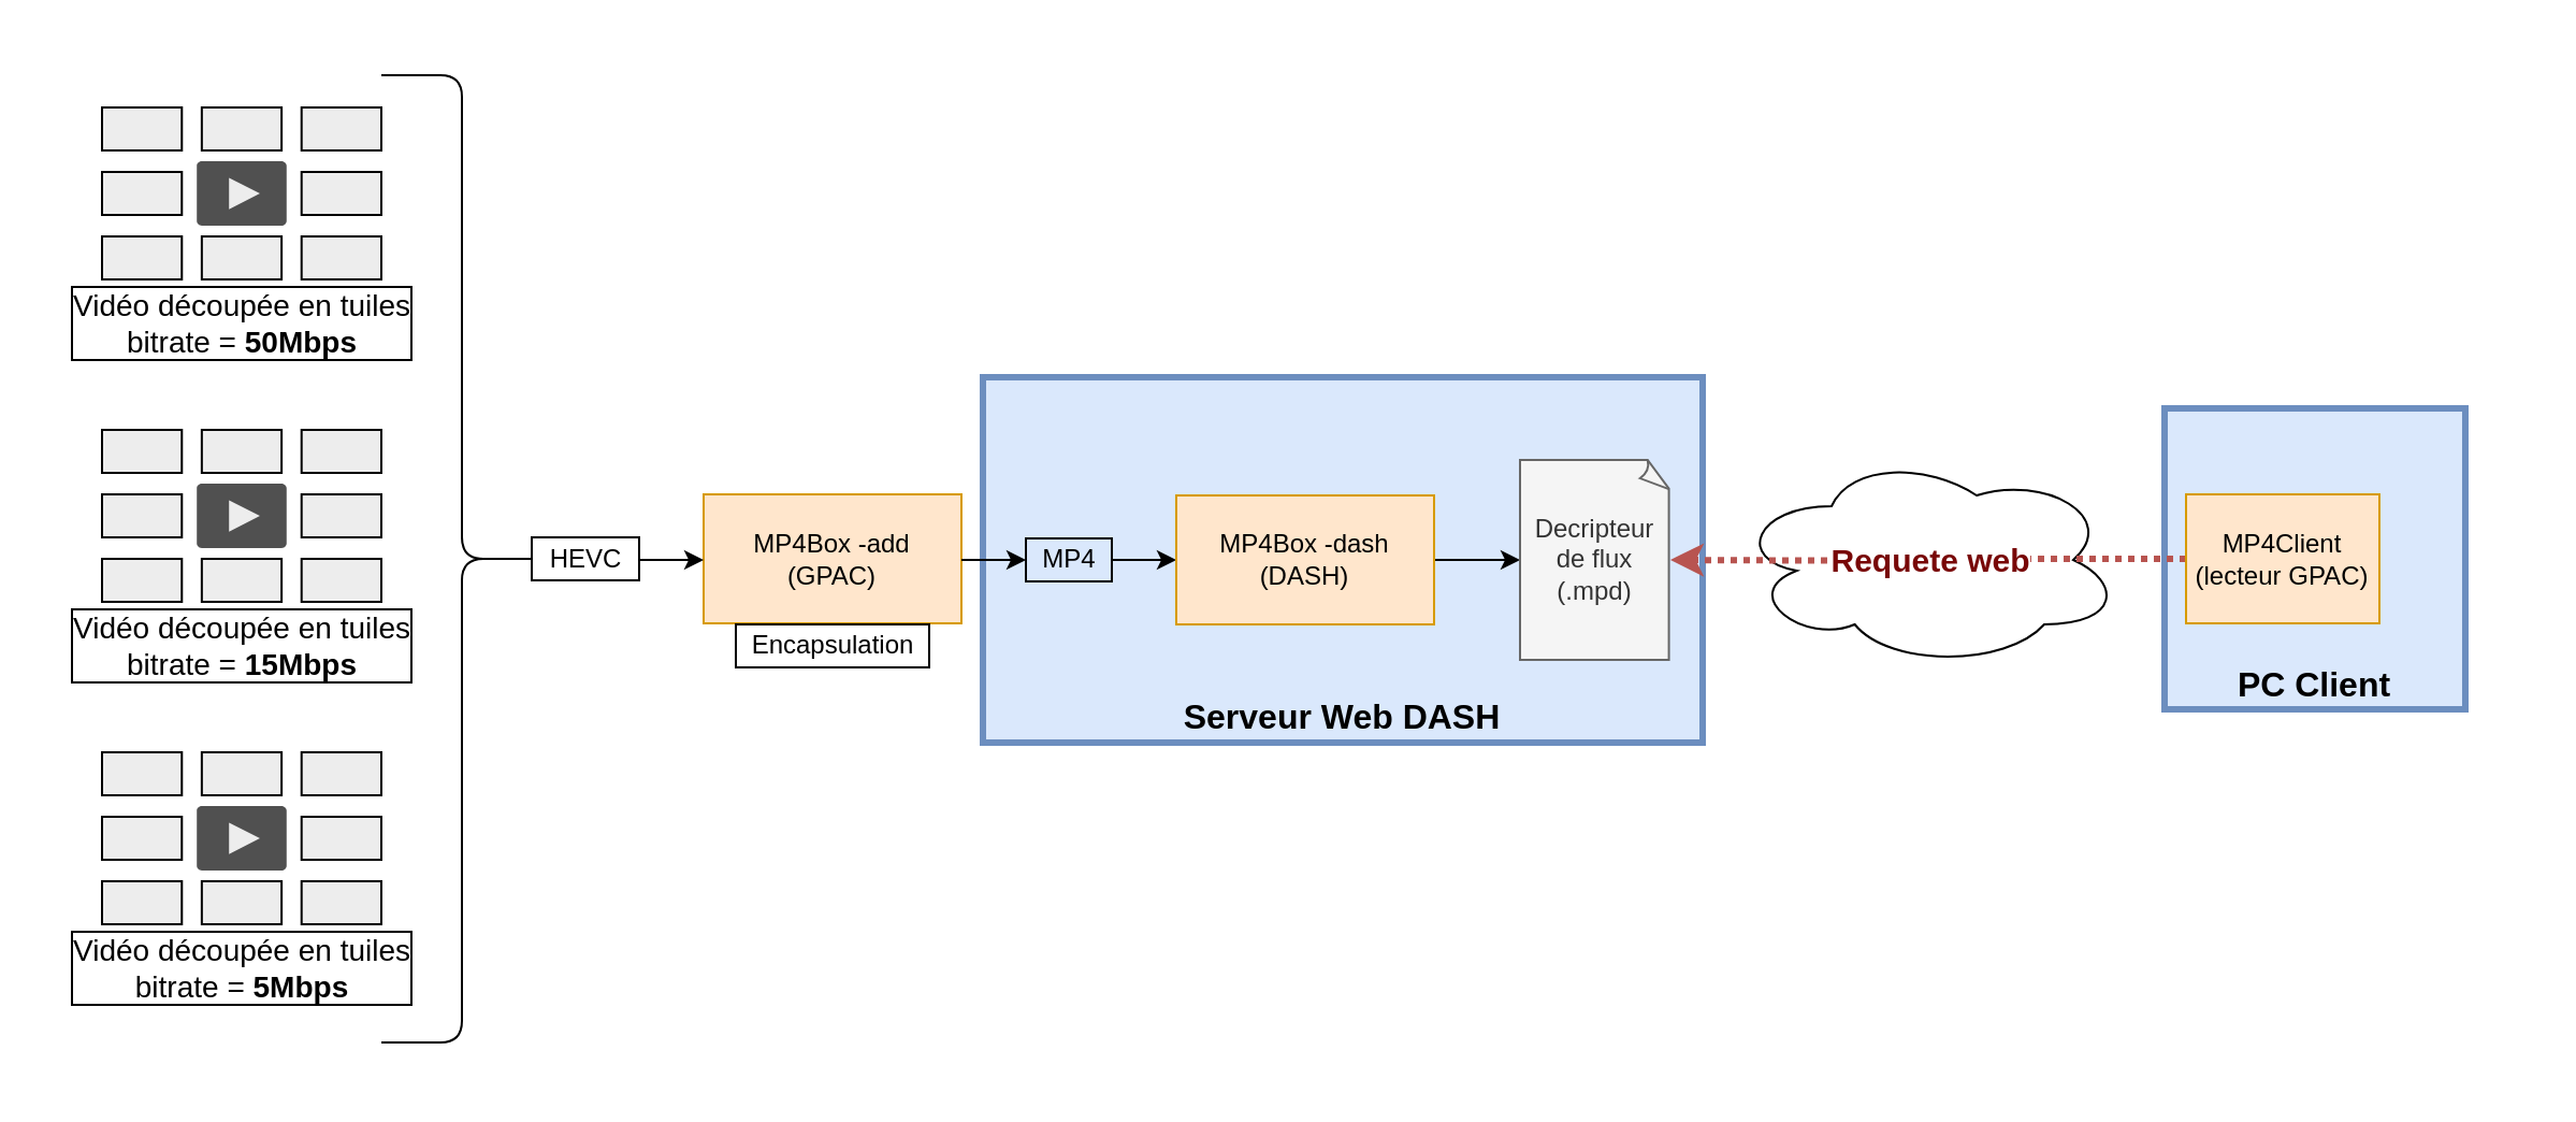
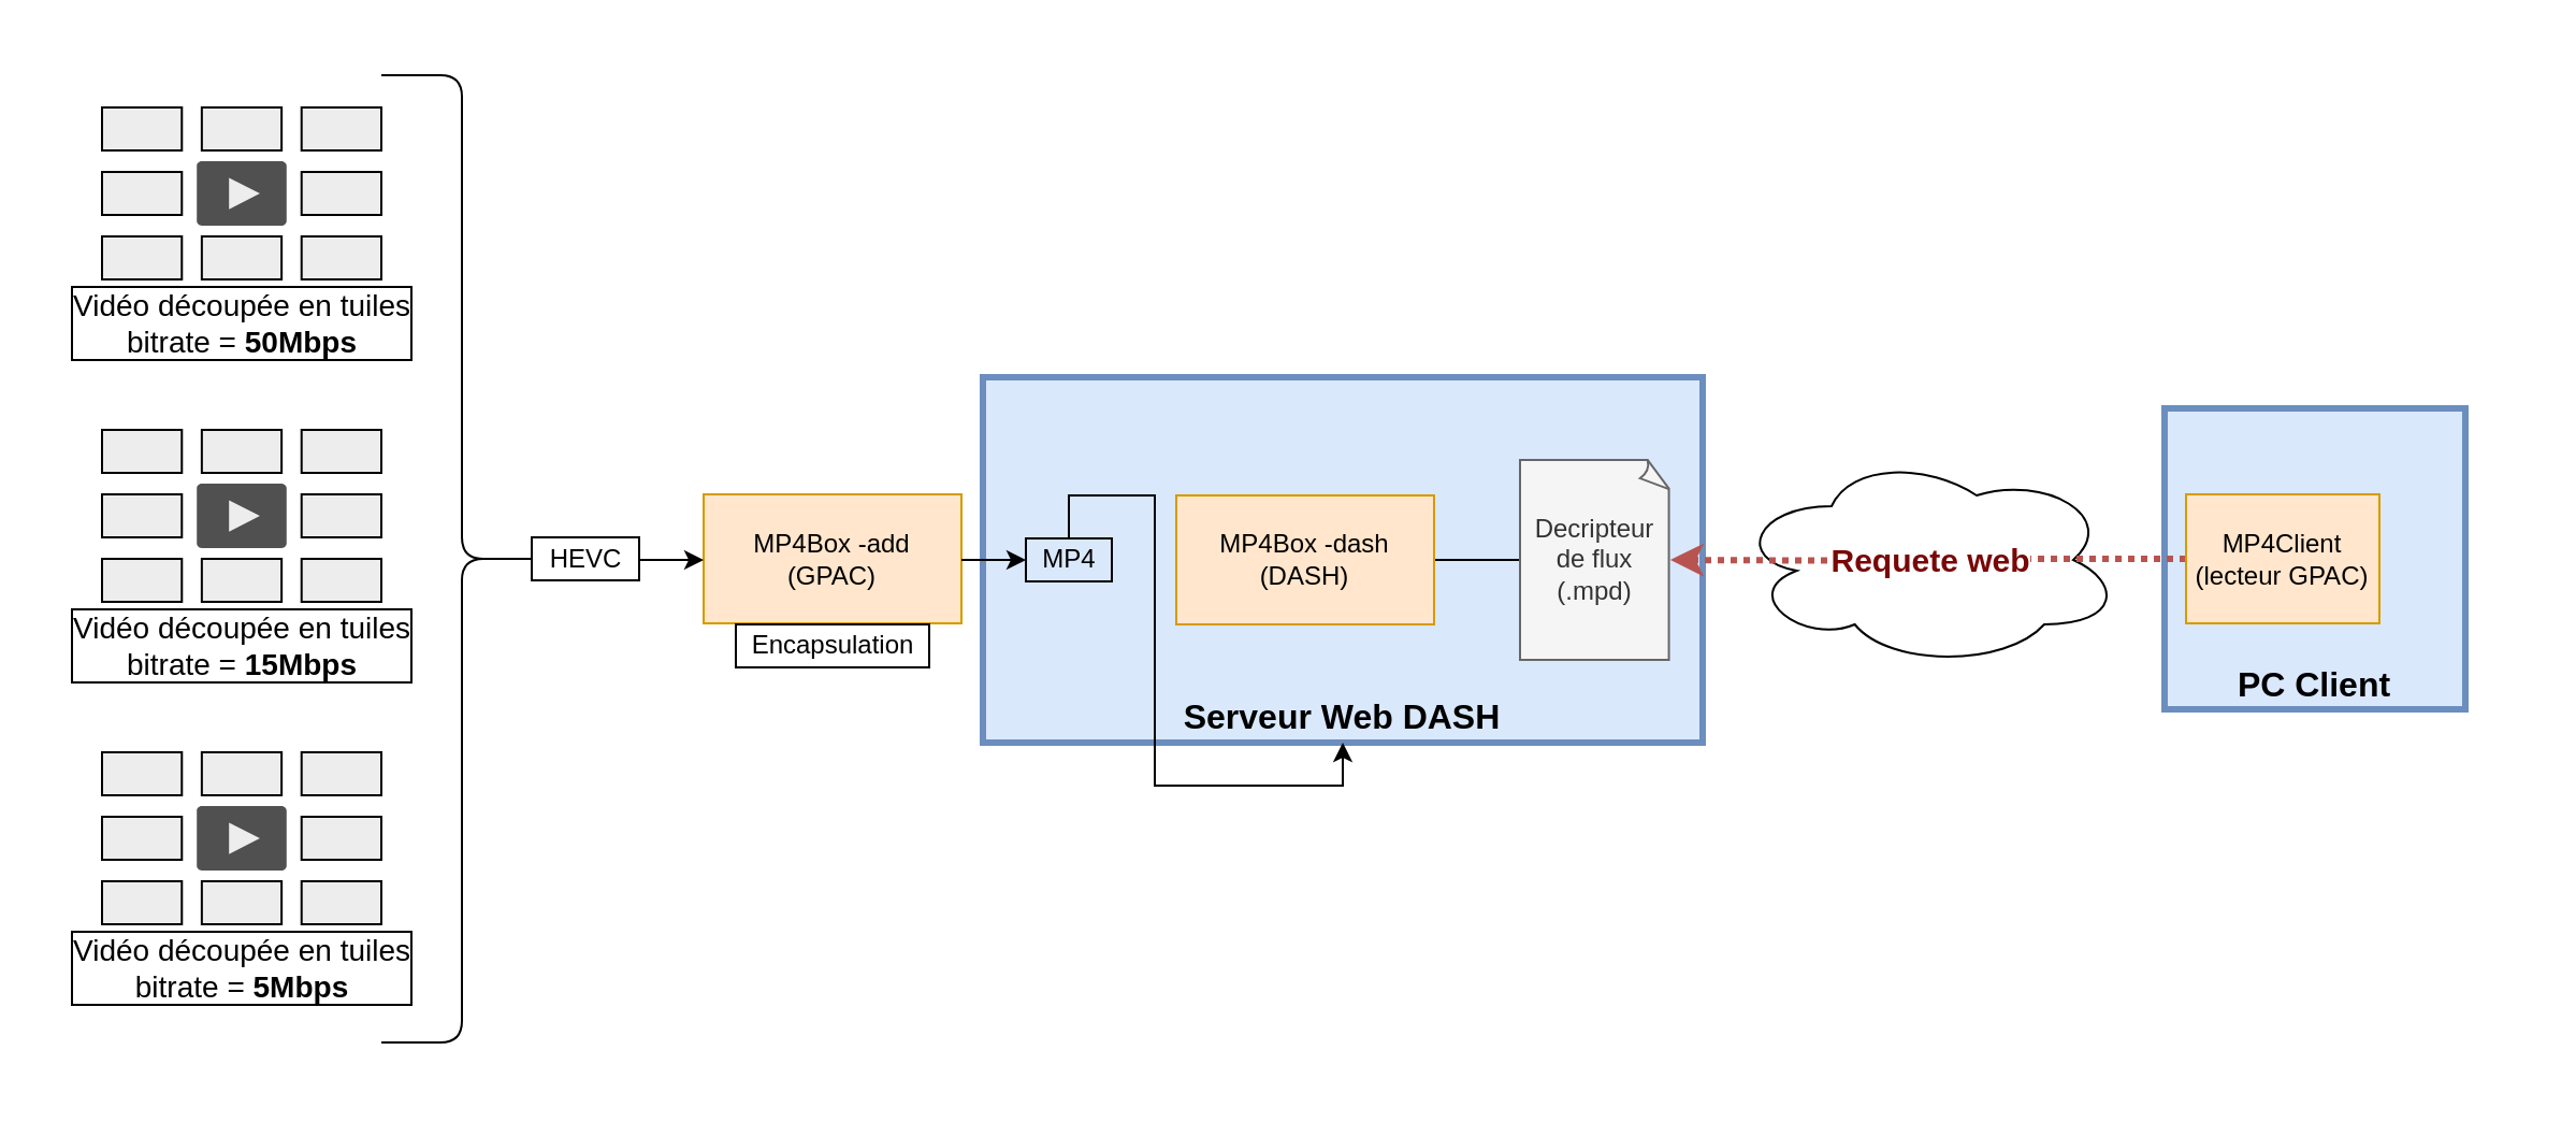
  <mxCell id="0" />
  <mxCell id="1" parent="0" />
  <mxCell id="2" value="&lt;b&gt;&lt;font style=&quot;font-size: 16px&quot;&gt;Serveur Web DASH&lt;/font&gt;&lt;/b&gt;" style="rounded=0;whiteSpace=wrap;html=1;strokeColor=#6c8ebf;fontSize=15;verticalAlign=bottom;fillColor=#dae8fc;strokeWidth=3;" vertex="1" parent="1"><mxGeometry x="457" y="175" width="335" height="170" as="geometry" /></mxCell>
  <mxCell id="3" value="" style="rounded=0;whiteSpace=wrap;html=1;strokeColor=none;strokeWidth=1;fontSize=15;fontColor=#780707;fillColor=none;" vertex="1" parent="1"><mxGeometry x="20" y="20" width="1157" height="480" as="geometry" /></mxCell>
  <mxCell id="4" value="" style="group" vertex="1" connectable="0" parent="1"><mxGeometry x="27" y="49.5" width="170" height="120" as="geometry" /></mxCell>
  <mxCell id="5" value="Vidéo découpée en tuiles&lt;br&gt;bitrate = &lt;b&gt;50Mbps&lt;/b&gt;" style="text;html=1;align=center;verticalAlign=middle;resizable=0;points=[];;autosize=1;labelBorderColor=#000000;fontSize=14;" vertex="1" parent="4"><mxGeometry y="80" width="170" height="40" as="geometry" /></mxCell>
  <mxCell id="6" value="" style="group" vertex="1" connectable="0" parent="4"><mxGeometry x="20" width="130" height="80" as="geometry" /></mxCell>
  <mxCell id="7" value="" style="rounded=0;whiteSpace=wrap;html=1;fillColor=#EDEDED;fontSize=14;" vertex="1" parent="6"><mxGeometry y="30" width="37.143" height="20" as="geometry" /></mxCell>
  <mxCell id="8" value="" style="rounded=0;whiteSpace=wrap;html=1;fillColor=#EDEDED;fontSize=14;" vertex="1" parent="6"><mxGeometry x="46.429" width="37.143" height="20" as="geometry" /></mxCell>
  <mxCell id="9" value="" style="rounded=0;whiteSpace=wrap;html=1;fillColor=#EDEDED;fontSize=14;" vertex="1" parent="6"><mxGeometry x="92.857" width="37.143" height="20" as="geometry" /></mxCell>
  <mxCell id="10" value="" style="rounded=0;whiteSpace=wrap;html=1;fillColor=#EDEDED;fontSize=14;" vertex="1" parent="6"><mxGeometry x="92.857" y="30" width="37.143" height="20" as="geometry" /></mxCell>
  <mxCell id="11" value="" style="rounded=0;whiteSpace=wrap;html=1;fillColor=#EDEDED;fontSize=14;" vertex="1" parent="6"><mxGeometry x="92.857" y="60" width="37.143" height="20" as="geometry" /></mxCell>
  <mxCell id="12" value="" style="rounded=0;whiteSpace=wrap;html=1;fillColor=#EDEDED;fontSize=14;" vertex="1" parent="6"><mxGeometry x="46.429" y="60" width="37.143" height="20" as="geometry" /></mxCell>
  <mxCell id="13" value="" style="rounded=0;whiteSpace=wrap;html=1;fillColor=#EDEDED;fontSize=14;" vertex="1" parent="6"><mxGeometry y="60" width="37.143" height="20" as="geometry" /></mxCell>
  <mxCell id="14" value="" style="rounded=0;whiteSpace=wrap;html=1;fillColor=#EDEDED;fontSize=14;" vertex="1" parent="6"><mxGeometry x="46.429" y="30" width="37.143" height="20" as="geometry" /></mxCell>
  <mxCell id="15" value="" style="rounded=0;whiteSpace=wrap;html=1;fillColor=#EDEDED;fontSize=14;" vertex="1" parent="6"><mxGeometry width="37.143" height="20" as="geometry" /></mxCell>
  <mxCell id="16" value="" style="pointerEvents=1;shadow=0;dashed=0;html=1;strokeColor=none;fillColor=#505050;labelPosition=center;verticalLabelPosition=bottom;verticalAlign=top;outlineConnect=0;align=center;shape=mxgraph.office.concepts.video_play;" vertex="1" parent="6"><mxGeometry x="44.107" y="25" width="41.786" height="30" as="geometry" /></mxCell>
  <mxCell id="17" value="" style="group" vertex="1" connectable="0" parent="1"><mxGeometry x="27" y="199.5" width="170" height="120" as="geometry" /></mxCell>
  <mxCell id="18" value="Vidéo découpée en tuiles&lt;br&gt;bitrate = &lt;b&gt;15Mbps&lt;/b&gt;" style="text;html=1;align=center;verticalAlign=middle;resizable=0;points=[];;autosize=1;labelBorderColor=#000000;fontSize=14;" vertex="1" parent="17"><mxGeometry y="80" width="170" height="40" as="geometry" /></mxCell>
  <mxCell id="19" value="" style="group" vertex="1" connectable="0" parent="17"><mxGeometry x="20" width="130" height="80" as="geometry" /></mxCell>
  <mxCell id="20" value="" style="rounded=0;whiteSpace=wrap;html=1;fillColor=#EDEDED;fontSize=14;" vertex="1" parent="19"><mxGeometry y="30" width="37.143" height="20" as="geometry" /></mxCell>
  <mxCell id="21" value="" style="rounded=0;whiteSpace=wrap;html=1;fillColor=#EDEDED;fontSize=14;" vertex="1" parent="19"><mxGeometry x="46.429" width="37.143" height="20" as="geometry" /></mxCell>
  <mxCell id="22" value="" style="rounded=0;whiteSpace=wrap;html=1;fillColor=#EDEDED;fontSize=14;" vertex="1" parent="19"><mxGeometry x="92.857" width="37.143" height="20" as="geometry" /></mxCell>
  <mxCell id="23" value="" style="rounded=0;whiteSpace=wrap;html=1;fillColor=#EDEDED;fontSize=14;" vertex="1" parent="19"><mxGeometry x="92.857" y="30" width="37.143" height="20" as="geometry" /></mxCell>
  <mxCell id="24" value="" style="rounded=0;whiteSpace=wrap;html=1;fillColor=#EDEDED;fontSize=14;" vertex="1" parent="19"><mxGeometry x="92.857" y="60" width="37.143" height="20" as="geometry" /></mxCell>
  <mxCell id="25" value="" style="rounded=0;whiteSpace=wrap;html=1;fillColor=#EDEDED;fontSize=14;" vertex="1" parent="19"><mxGeometry x="46.429" y="60" width="37.143" height="20" as="geometry" /></mxCell>
  <mxCell id="26" value="" style="rounded=0;whiteSpace=wrap;html=1;fillColor=#EDEDED;fontSize=14;" vertex="1" parent="19"><mxGeometry y="60" width="37.143" height="20" as="geometry" /></mxCell>
  <mxCell id="27" value="" style="rounded=0;whiteSpace=wrap;html=1;fillColor=#EDEDED;fontSize=14;" vertex="1" parent="19"><mxGeometry x="46.429" y="30" width="37.143" height="20" as="geometry" /></mxCell>
  <mxCell id="28" value="" style="rounded=0;whiteSpace=wrap;html=1;fillColor=#EDEDED;fontSize=14;" vertex="1" parent="19"><mxGeometry width="37.143" height="20" as="geometry" /></mxCell>
  <mxCell id="29" value="" style="pointerEvents=1;shadow=0;dashed=0;html=1;strokeColor=none;fillColor=#505050;labelPosition=center;verticalLabelPosition=bottom;verticalAlign=top;outlineConnect=0;align=center;shape=mxgraph.office.concepts.video_play;" vertex="1" parent="19"><mxGeometry x="44.107" y="25" width="41.786" height="30" as="geometry" /></mxCell>
  <mxCell id="30" value="" style="group" vertex="1" connectable="0" parent="1"><mxGeometry x="27" y="349.5" width="170" height="120" as="geometry" /></mxCell>
  <mxCell id="31" value="Vidéo découpée en tuiles&lt;br&gt;bitrate = &lt;b&gt;5Mbps&lt;/b&gt;" style="text;html=1;align=center;verticalAlign=middle;resizable=0;points=[];;autosize=1;labelBorderColor=#000000;fontSize=14;" vertex="1" parent="30"><mxGeometry y="80" width="170" height="40" as="geometry" /></mxCell>
  <mxCell id="32" value="" style="group" vertex="1" connectable="0" parent="30"><mxGeometry x="20" width="130" height="80" as="geometry" /></mxCell>
  <mxCell id="33" value="" style="rounded=0;whiteSpace=wrap;html=1;fillColor=#EDEDED;fontSize=14;" vertex="1" parent="32"><mxGeometry y="30" width="37.143" height="20" as="geometry" /></mxCell>
  <mxCell id="34" value="" style="rounded=0;whiteSpace=wrap;html=1;fillColor=#EDEDED;fontSize=14;" vertex="1" parent="32"><mxGeometry x="46.429" width="37.143" height="20" as="geometry" /></mxCell>
  <mxCell id="35" value="" style="rounded=0;whiteSpace=wrap;html=1;fillColor=#EDEDED;fontSize=14;" vertex="1" parent="32"><mxGeometry x="92.857" width="37.143" height="20" as="geometry" /></mxCell>
  <mxCell id="36" value="" style="rounded=0;whiteSpace=wrap;html=1;fillColor=#EDEDED;fontSize=14;" vertex="1" parent="32"><mxGeometry x="92.857" y="30" width="37.143" height="20" as="geometry" /></mxCell>
  <mxCell id="37" value="" style="rounded=0;whiteSpace=wrap;html=1;fillColor=#EDEDED;fontSize=14;" vertex="1" parent="32"><mxGeometry x="92.857" y="60" width="37.143" height="20" as="geometry" /></mxCell>
  <mxCell id="38" value="" style="rounded=0;whiteSpace=wrap;html=1;fillColor=#EDEDED;fontSize=14;" vertex="1" parent="32"><mxGeometry x="46.429" y="60" width="37.143" height="20" as="geometry" /></mxCell>
  <mxCell id="39" value="" style="rounded=0;whiteSpace=wrap;html=1;fillColor=#EDEDED;fontSize=14;" vertex="1" parent="32"><mxGeometry y="60" width="37.143" height="20" as="geometry" /></mxCell>
  <mxCell id="40" value="" style="rounded=0;whiteSpace=wrap;html=1;fillColor=#EDEDED;fontSize=14;" vertex="1" parent="32"><mxGeometry x="46.429" y="30" width="37.143" height="20" as="geometry" /></mxCell>
  <mxCell id="41" value="" style="rounded=0;whiteSpace=wrap;html=1;fillColor=#EDEDED;fontSize=14;" vertex="1" parent="32"><mxGeometry width="37.143" height="20" as="geometry" /></mxCell>
  <mxCell id="42" value="" style="pointerEvents=1;shadow=0;dashed=0;html=1;strokeColor=none;fillColor=#505050;labelPosition=center;verticalLabelPosition=bottom;verticalAlign=top;outlineConnect=0;align=center;shape=mxgraph.office.concepts.video_play;" vertex="1" parent="32"><mxGeometry x="44.107" y="25" width="41.786" height="30" as="geometry" /></mxCell>
  <mxCell id="43" value="" style="shape=curlyBracket;whiteSpace=wrap;html=1;rounded=1;rotation=180;aspect=fixed;" vertex="1" parent="1"><mxGeometry x="177" y="34.5" width="75" height="450" as="geometry" /></mxCell>
  <mxCell id="44" value="HEVC" style="text;html=1;align=center;verticalAlign=middle;resizable=0;points=[];;autosize=1;strokeColor=#000000;" vertex="1" parent="1"><mxGeometry x="247" y="249.5" width="50" height="20" as="geometry" /></mxCell>
  <mxCell id="45" value="MP4Box -add&lt;br&gt;(GPAC)" style="rounded=0;whiteSpace=wrap;html=1;fillColor=#ffe6cc;strokeColor=#d79b00;" vertex="1" parent="1"><mxGeometry x="327" y="229.5" width="120" height="60" as="geometry" /></mxCell>
  <mxCell id="46" style="edgeStyle=orthogonalEdgeStyle;rounded=0;orthogonalLoop=1;jettySize=auto;html=1;entryX=0;entryY=0.5;entryDx=0;entryDy=0;" edge="1" parent="1" target="45"><mxGeometry relative="1" as="geometry"><mxPoint x="297" y="260" as="sourcePoint" /></mxGeometry></mxCell>
  <mxCell id="47" style="edgeStyle=orthogonalEdgeStyle;rounded=0;orthogonalLoop=1;jettySize=auto;html=1;startArrow=classic;startFill=1;endArrow=none;endFill=0;" edge="1" parent="1" source="49"><mxGeometry relative="1" as="geometry"><mxPoint x="447" y="260" as="targetPoint" /></mxGeometry></mxCell>
- <mxCell id="48" style="edgeStyle=orthogonalEdgeStyle;rounded=0;orthogonalLoop=1;jettySize=auto;html=1;entryX=0;entryY=0.5;entryDx=0;entryDy=0;startArrow=none;startFill=0;endArrow=classic;endFill=1;" edge="1" parent="1" source="49" target="52"><mxGeometry relative="1" as="geometry" /></mxCell>
+ <mxCell id="48" style="edgeStyle=orthogonalEdgeStyle;rounded=0;orthogonalLoop=1;jettySize=auto;html=1;startArrow=none;startFill=0;endArrow=classic;endFill=1;" edge="1" parent="1" source="49" target="2"><mxGeometry relative="1" as="geometry" /></mxCell>
  <mxCell id="49" value="MP4" style="text;html=1;align=center;verticalAlign=middle;resizable=0;points=[];;autosize=1;strokeColor=#000000;" vertex="1" parent="1"><mxGeometry x="477" y="250" width="40" height="20" as="geometry" /></mxCell>
  <mxCell id="50" value="Encapsulation" style="text;html=1;align=center;verticalAlign=middle;resizable=0;points=[];;autosize=1;strokeColor=#000000;" vertex="1" parent="1"><mxGeometry x="342" y="290" width="90" height="20" as="geometry" /></mxCell>
- <mxCell id="51" style="edgeStyle=orthogonalEdgeStyle;rounded=0;orthogonalLoop=1;jettySize=auto;html=1;exitX=1;exitY=0.5;exitDx=0;exitDy=0;startArrow=none;startFill=0;endArrow=classic;endFill=1;entryX=0;entryY=0.5;entryDx=0;entryDy=0;entryPerimeter=0;" edge="1" parent="1" source="52" target="53"><mxGeometry relative="1" as="geometry"><mxPoint x="717" y="260" as="targetPoint" /></mxGeometry></mxCell>
+ <mxCell id="51" style="edgeStyle=orthogonalEdgeStyle;rounded=0;orthogonalLoop=1;jettySize=auto;html=1;exitX=1;exitY=0.5;exitDx=0;exitDy=0;startArrow=none;startFill=0;endArrow=none;endFill=1;entryX=0;entryY=0.5;entryDx=0;entryDy=0;entryPerimeter=0;" edge="1" parent="1" source="52" target="53"><mxGeometry relative="1" as="geometry"><mxPoint x="717" y="260" as="targetPoint" /></mxGeometry></mxCell>
  <mxCell id="52" value="MP4Box -dash&lt;br&gt;(DASH)" style="rounded=0;whiteSpace=wrap;html=1;fillColor=#ffe6cc;strokeColor=#d79b00;" vertex="1" parent="1"><mxGeometry x="547" y="230" width="120" height="60" as="geometry" /></mxCell>
  <mxCell id="53" value="Decripteur de flux&lt;br&gt;(.mpd)" style="whiteSpace=wrap;html=1;shape=mxgraph.basic.document;strokeColor=#666666;fillColor=#f5f5f5;fontColor=#333333;" vertex="1" parent="1"><mxGeometry x="707" y="213.5" width="70" height="93" as="geometry" /></mxCell>
  <mxCell id="54" value="" style="ellipse;shape=cloud;whiteSpace=wrap;html=1;strokeColor=#000000;strokeWidth=1;fontSize=15;fontColor=#780707;verticalAlign=bottom;" vertex="1" parent="1"><mxGeometry x="807" y="210" width="180" height="100" as="geometry" /></mxCell>
  <mxCell id="55" value="&lt;b&gt;&lt;font style=&quot;font-size: 16px&quot;&gt;PC Client&lt;/font&gt;&lt;/b&gt;" style="rounded=0;whiteSpace=wrap;html=1;strokeColor=#6c8ebf;fontSize=15;verticalAlign=bottom;fillColor=#dae8fc;strokeWidth=3;" vertex="1" parent="1"><mxGeometry x="1007" y="189.5" width="140" height="140" as="geometry" /></mxCell>
  <mxCell id="56" style="edgeStyle=orthogonalEdgeStyle;rounded=0;orthogonalLoop=1;jettySize=auto;html=1;exitX=0;exitY=0.5;exitDx=0;exitDy=0;entryX=1;entryY=0.5;entryDx=0;entryDy=0;entryPerimeter=0;startArrow=none;startFill=0;endArrow=classic;endFill=1;dashed=1;strokeWidth=3;dashPattern=1 1;fillColor=#f8cecc;strokeColor=#b85450;" edge="1" parent="1" source="58"><mxGeometry relative="1" as="geometry"><mxPoint x="777" y="260" as="targetPoint" /></mxGeometry></mxCell>
  <mxCell id="57" value="Requete web" style="text;html=1;align=center;verticalAlign=middle;resizable=0;points=[];;labelBackgroundColor=#ffffff;fontSize=15;labelBorderColor=none;fontStyle=1;fontColor=#780707;" vertex="1" connectable="0" parent="56"><mxGeometry x="-0.219" y="-1" relative="1" as="geometry"><mxPoint x="-26" y="1" as="offset" /></mxGeometry></mxCell>
  <mxCell id="58" value="MP4Client&lt;br&gt;(lecteur GPAC)" style="rounded=0;whiteSpace=wrap;html=1;fillColor=#ffe6cc;strokeColor=#d79b00;" vertex="1" parent="1"><mxGeometry x="1017" y="229.5" width="90" height="60" as="geometry" /></mxCell>
